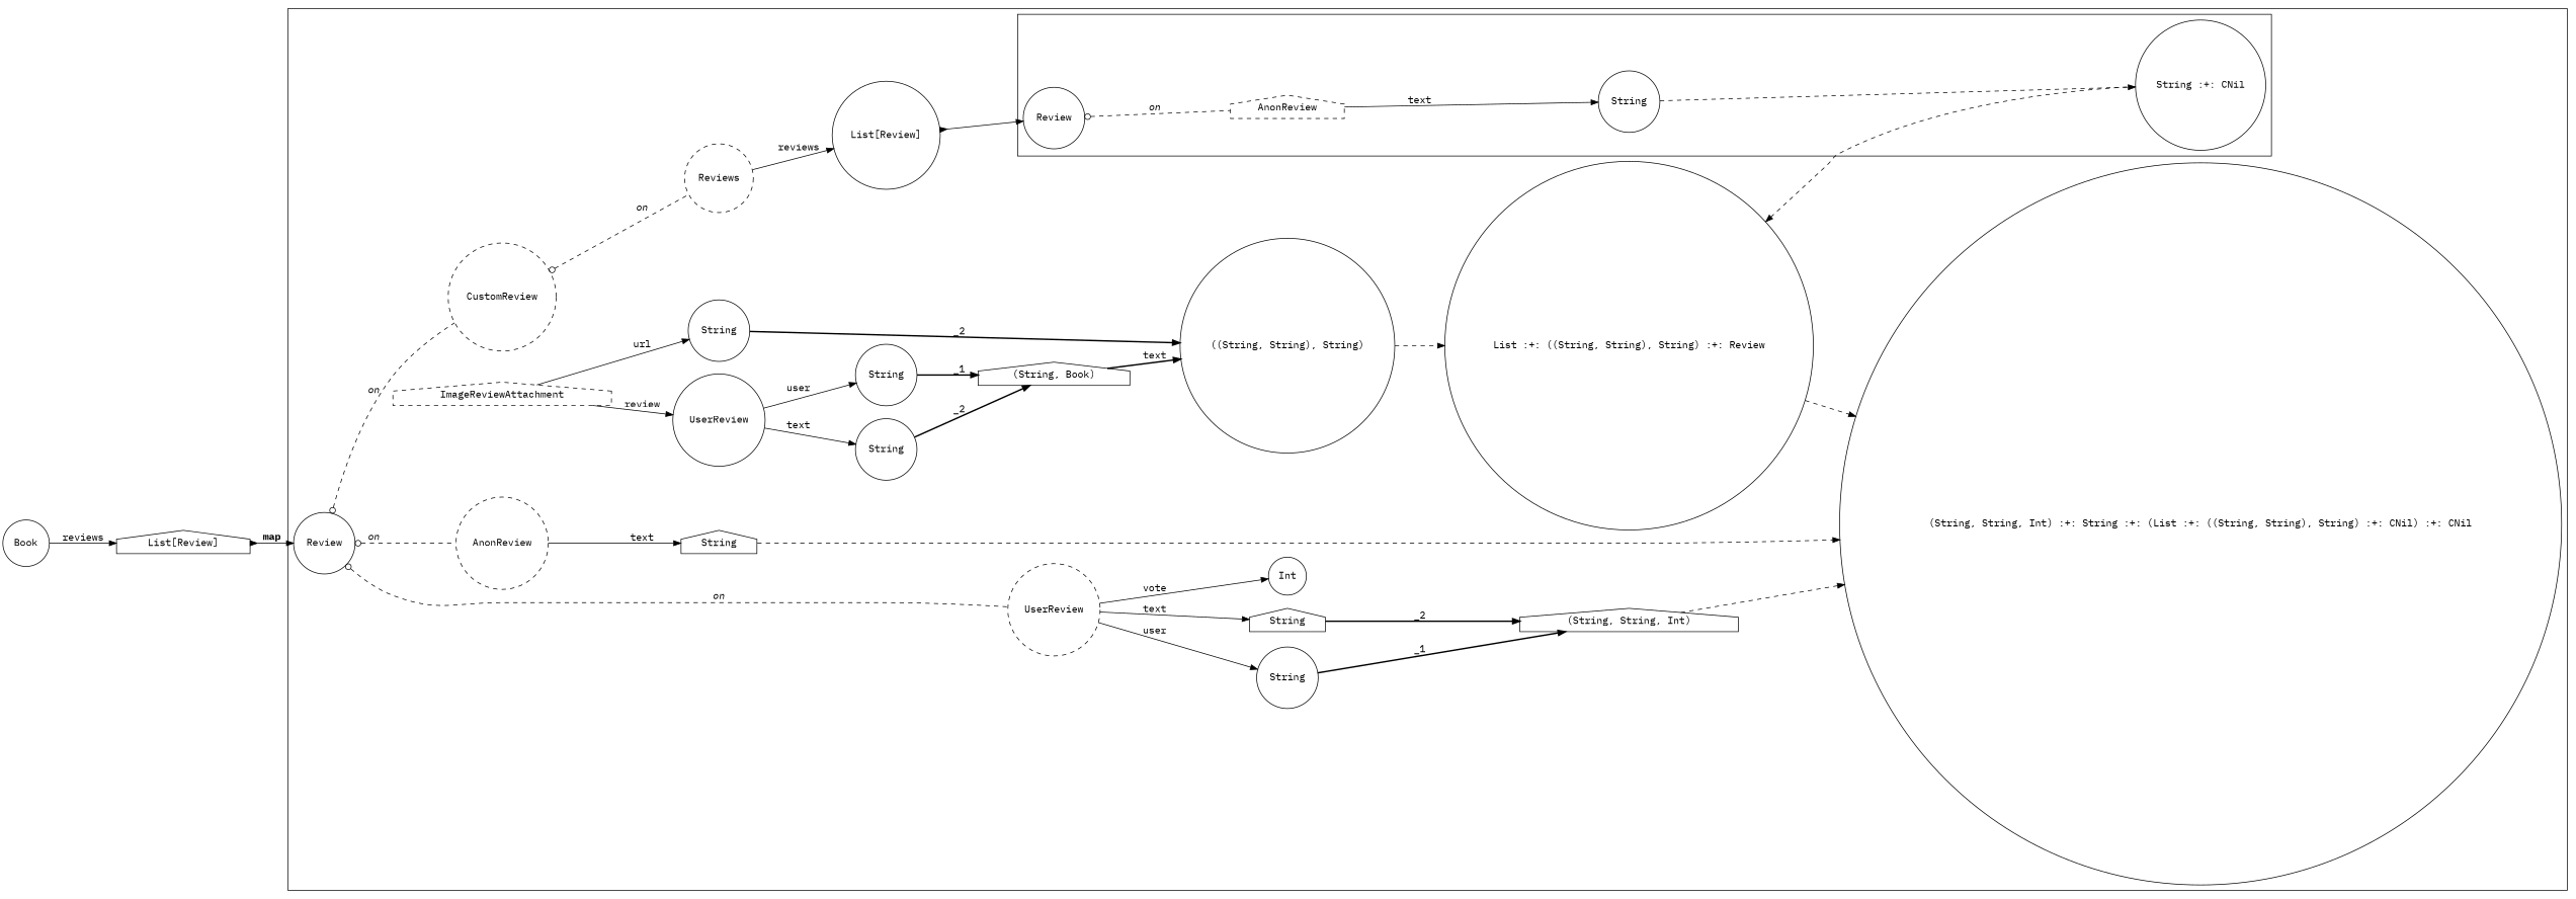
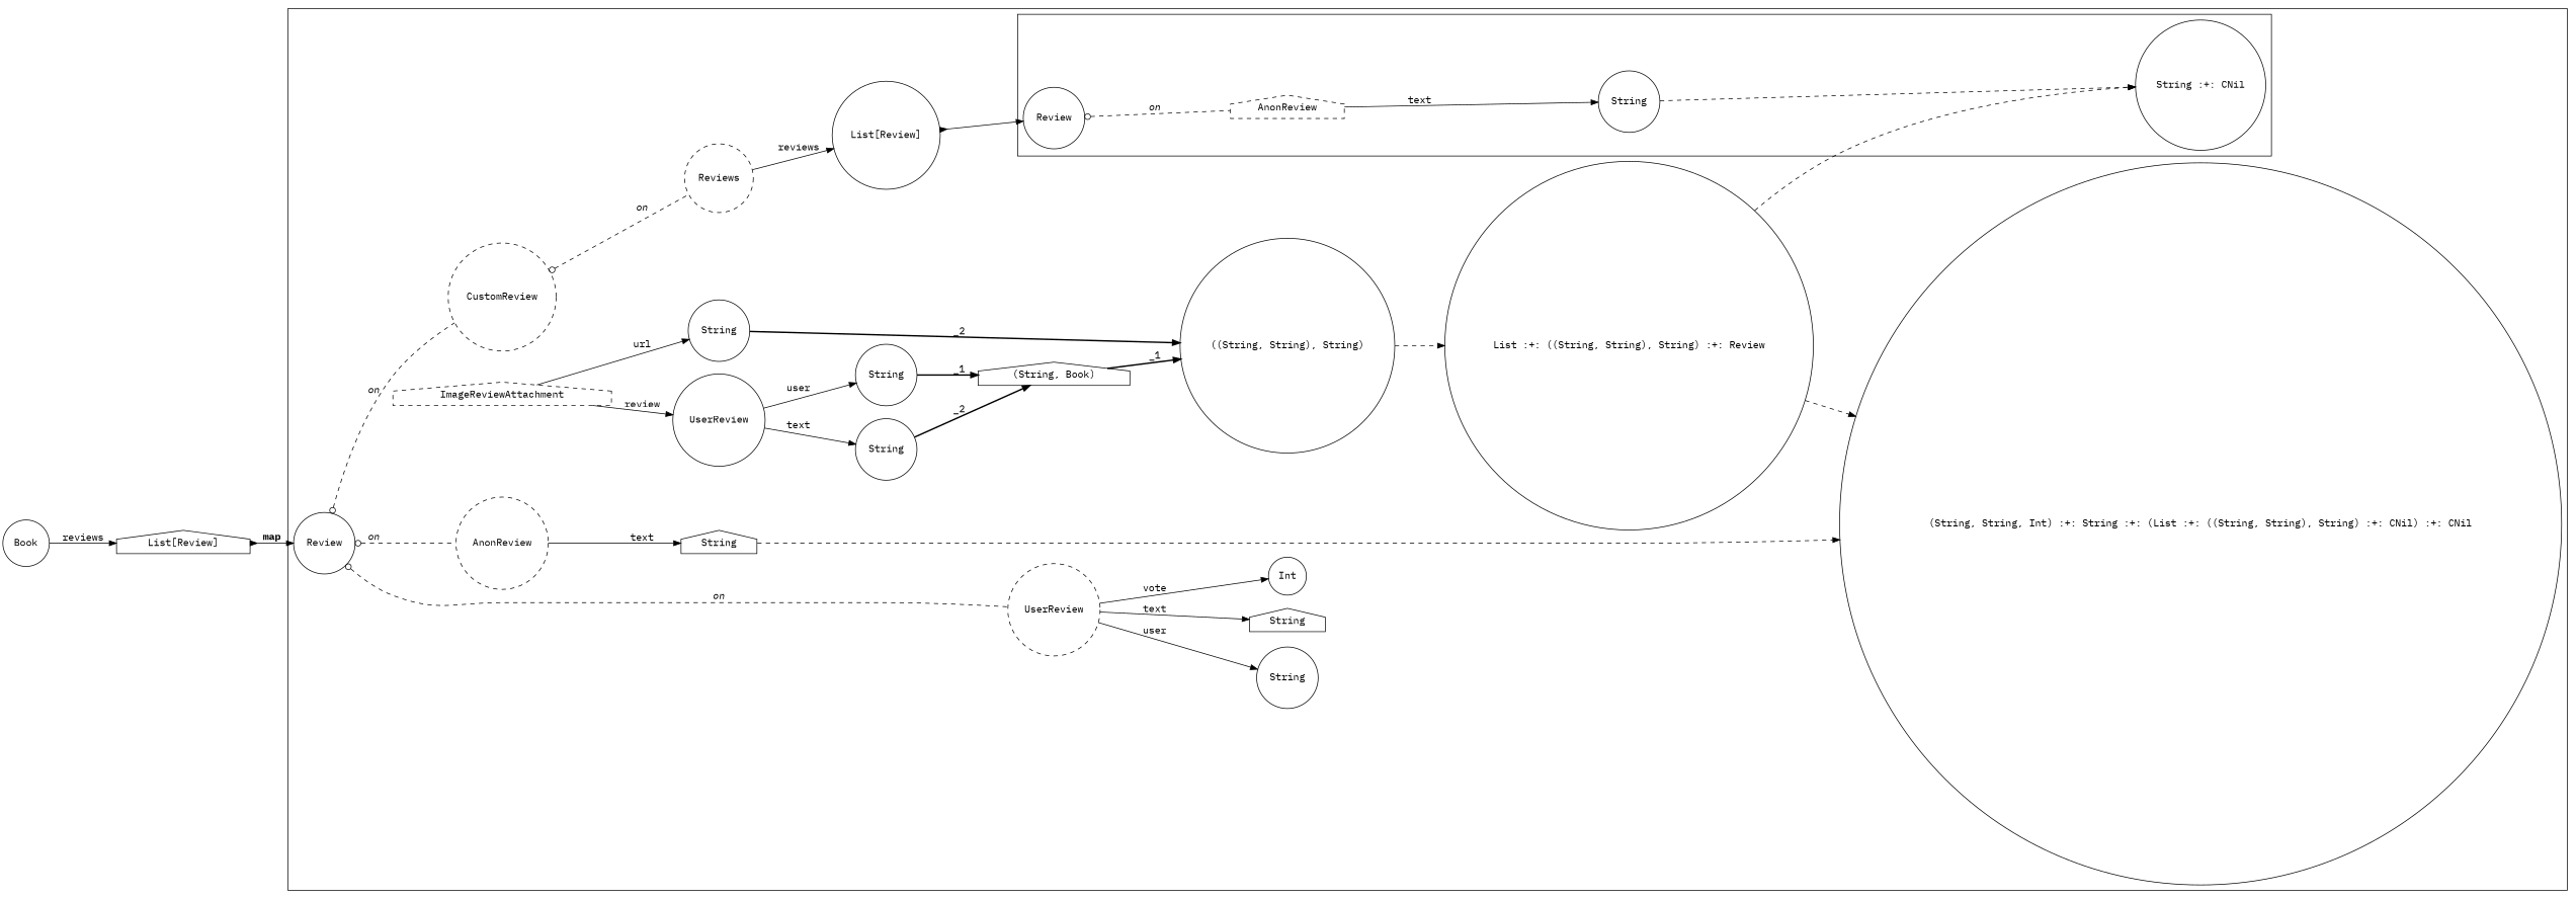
  digraph {
    fontname="IBM Plex Mono"
    rankdir=LR
    node [fontname="IBM Plex Mono" shape=circle]
    edge [arrowtail=inv dir=forward fontname="IBM Plex Mono" style=dashed]
    n1 [label=Review]
    n2 [label=AnonReview shape=house style=dashed]
    n3 [label=String]
    n4 [label="String :+: CNil"]
    n5 [label=Review]
    n6 [label=UserReview style=dashed]
    n7 [label=AnonReview style=dashed]
    n8 [label=CustomReview style=dashed]
    n9 [label=String]
    n10 [label=String shape=house]
    n11 [label=Int]
    n12 [label=String shape=house]
    n13 [label=Reviews style=dashed]
    n14 [label=ImageReviewAttachment shape=house style=dashed]
    n15 [label="(String, String, Int) :+: String :+: (List :+: ((String, String), String) :+: CNil) :+: CNil"]
-   n16 [label="(String, String, Int)" shape=house]
    n17 [label="List[Review]"]
    n18 [label=UserReview]
    n19 [label=String]
    n20 [label="List :+: ((String, String), String) :+: Review"]
    n21 [label="((String, String), String)"]
    n22 [label=String]
    n23 [label=String]
    n24 [label="(String, Book)" shape=house]
    n25 [label=Book]
    n26 [label="List[Review]" shape=house]
    subgraph cluster_1 {
      n5
      n6
      n7
      n8
      n9
      n10
      n11
      n12
      n13
      n14
      n15
-     n16
      n17
      n18
      n19
      n20
      n21
      n22
      n23
      n24
      subgraph cluster_2 {
        n1
        n2
        n3
        n4
      }
    }
    n1 -> n2 [arrowtail=odot dir=back label=<<i>on</i>>]
    n2 -> n3 [arrowtail=odot label=text style=solid]
    n3 -> n4 [arrowtail=odot]
-   n4 -> n20
+   n20 -> n4
    n5 -> n6 [arrowtail=odot dir=back label=<<i>on</i>>]
    n5 -> n7 [arrowtail=odot dir=back label=<<i>on</i>>]
    n5 -> n8 [arrowtail=odot dir=back label=<<i>on</i>>]
    n6 -> n9 [arrowtail=odot label=user style=solid]
    n6 -> n10 [arrowtail=odot label=text style=solid]
    n6 -> n11 [arrowtail=odot label=vote style=solid]
    n7 -> n12 [arrowtail=odot label=text style=solid]
    n8 -> n13 [arrowtail=odot dir=back label=<<i>on</i>>]
-   n9 -> n16 [arrowtail=odot label=_1 style=bold]
-   n10 -> n16 [arrowtail=odot label=_2 style=bold]
    n12 -> n15
    n13 -> n17 [arrowtail=odot label=reviews style=solid]
    n14 -> n18 [label=review style=solid]
    n14 -> n19 [label=url style=solid]
-   n16 -> n15
    n17 -> n1 [dir=both style=solid]
    n18 -> n22 [label=user style=solid]
    n18 -> n23 [label=text style=solid]
    n19 -> n21 [label=_2 style=bold]
    n20 -> n15
    n21 -> n20
    n22 -> n24 [label=_1 style=bold]
    n23 -> n24 [label=_2 style=bold]
-   n24 -> n21 [label=text style=bold]
+   n24 -> n21 [label=_1 style=bold]
    n25 -> n26 [label=reviews arrowtail="" dir="" style=""]
    n26 -> n5 [dir=both label=<<b>map</b>> style=""]
  }
